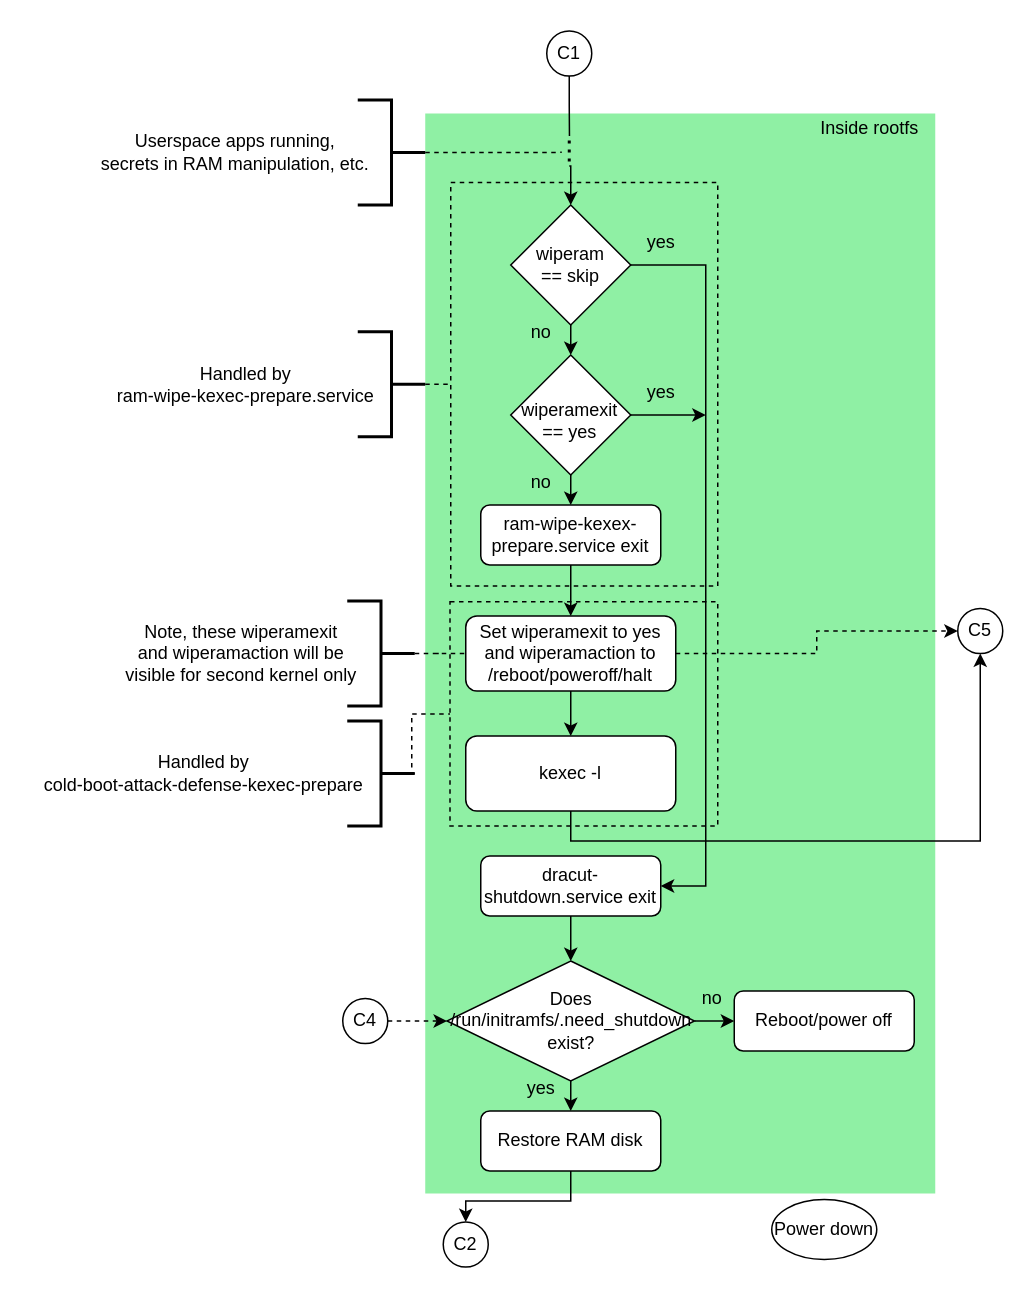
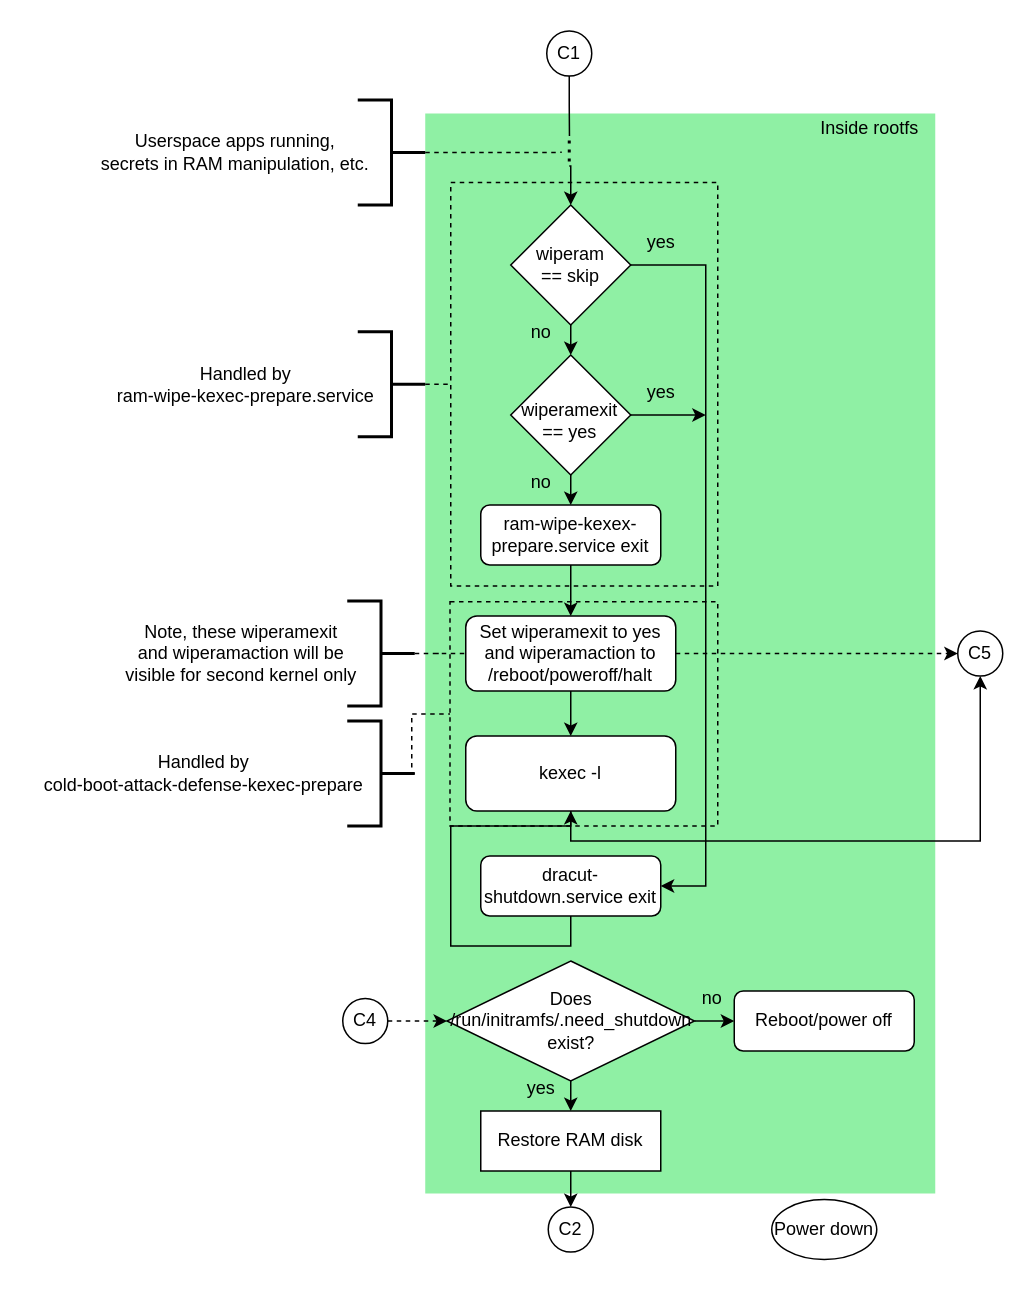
  <mxCell id="0" />
  <mxCell id="1" parent="0" />
  <mxCell id="2" value="" style="rounded=0;whiteSpace=wrap;html=1;strokeColor=none;fillColor=light-dark(#8ff0a4, #ededed);" vertex="1" parent="1"><mxGeometry x="283" y="75" width="340" height="720" as="geometry" /></mxCell>
  <mxCell id="3" value="" style="rounded=0;whiteSpace=wrap;html=1;fillColor=none;dashed=1;" vertex="1" parent="1"><mxGeometry x="299.5" y="400.5" width="178.5" height="149.5" as="geometry" /></mxCell>
  <mxCell id="4" style="edgeStyle=orthogonalEdgeStyle;rounded=0;orthogonalLoop=1;jettySize=auto;html=1;exitX=0.5;exitY=1;exitDx=0;exitDy=0;endArrow=none;startFill=0;" edge="1" parent="1" source="39"><mxGeometry relative="1" as="geometry"><mxPoint x="379.14" y="90" as="targetPoint" /><mxPoint x="379.14" y="60" as="sourcePoint" /></mxGeometry></mxCell>
  <mxCell id="5" style="edgeStyle=orthogonalEdgeStyle;rounded=0;orthogonalLoop=1;jettySize=auto;html=1;exitX=0.5;exitY=1;exitDx=0;exitDy=0;endArrow=none;startFill=0;dashed=1;dashPattern=1 2;strokeWidth=2;" edge="1" parent="1"><mxGeometry relative="1" as="geometry"><mxPoint x="379" y="109" as="targetPoint" /><mxPoint x="379" y="93" as="sourcePoint" /></mxGeometry></mxCell>
  <mxCell id="6" style="edgeStyle=orthogonalEdgeStyle;rounded=0;orthogonalLoop=1;jettySize=auto;html=1;exitX=0.5;exitY=1;exitDx=0;exitDy=0;endArrow=classic;startFill=0;endFill=1;entryX=0.5;entryY=0;entryDx=0;entryDy=0;" edge="1" parent="1" target="16"><mxGeometry relative="1" as="geometry"><mxPoint x="379" y="140" as="targetPoint" /><mxPoint x="379" y="110" as="sourcePoint" /></mxGeometry></mxCell>
  <mxCell id="7" style="edgeStyle=orthogonalEdgeStyle;rounded=0;orthogonalLoop=1;jettySize=auto;html=1;exitX=0;exitY=0.5;exitDx=0;exitDy=0;exitPerimeter=0;endArrow=none;startFill=0;dashed=1;" edge="1" parent="1" source="8"><mxGeometry relative="1" as="geometry"><mxPoint x="374" y="100.908" as="targetPoint" /></mxGeometry></mxCell>
  <mxCell id="8" value="" style="strokeWidth=2;html=1;shape=mxgraph.flowchart.annotation_2;align=left;labelPosition=right;pointerEvents=1;rotation=-180;" vertex="1" parent="1"><mxGeometry x="238" y="66" width="45" height="70" as="geometry" /></mxCell>
  <mxCell id="9" value="Userspace apps running,&lt;br&gt;secrets in RAM manipulation, etc." style="text;html=1;align=center;verticalAlign=middle;resizable=0;points=[];autosize=1;strokeColor=none;fillColor=default;" vertex="1" parent="1"><mxGeometry x="56" y="81" width="200" height="40" as="geometry" /></mxCell>
- <mxCell id="10" style="edgeStyle=orthogonalEdgeStyle;rounded=0;orthogonalLoop=1;jettySize=auto;html=1;exitX=0.5;exitY=1;exitDx=0;exitDy=0;entryX=0.5;entryY=0;entryDx=0;entryDy=0;" edge="1" parent="1" source="11" target="34"><mxGeometry relative="1" as="geometry"><mxPoint x="379" y="660" as="targetPoint" /></mxGeometry></mxCell>
+ <mxCell id="10" style="edgeStyle=orthogonalEdgeStyle;rounded=0;orthogonalLoop=1;jettySize=auto;html=1;exitX=0.5;exitY=1;exitDx=0;exitDy=0;" edge="1" parent="1" source="11" target="28"><mxGeometry relative="1" as="geometry"><mxPoint x="379" y="660" as="targetPoint" /></mxGeometry></mxCell>
  <mxCell id="11" value="dracut-shutdown.service exit" style="rounded=1;whiteSpace=wrap;html=1;fontSize=12;glass=0;strokeWidth=1;shadow=0;" vertex="1" parent="1"><mxGeometry x="320" y="570" width="120" height="40" as="geometry" /></mxCell>
  <mxCell id="12" style="edgeStyle=orthogonalEdgeStyle;rounded=0;orthogonalLoop=1;jettySize=auto;html=1;exitX=0.5;exitY=1;exitDx=0;exitDy=0;entryX=0.5;entryY=0;entryDx=0;entryDy=0;" edge="1" parent="1" source="13" target="26"><mxGeometry relative="1" as="geometry"><mxPoint x="380" y="396.57" as="targetPoint" /></mxGeometry></mxCell>
  <mxCell id="13" value="ram-wipe-kexex-prepare.service exit" style="rounded=1;whiteSpace=wrap;html=1;fontSize=12;glass=0;strokeWidth=1;shadow=0;" vertex="1" parent="1"><mxGeometry x="320" y="336" width="120" height="40" as="geometry" /></mxCell>
  <mxCell id="14" style="edgeStyle=orthogonalEdgeStyle;rounded=0;orthogonalLoop=1;jettySize=auto;html=1;exitX=0.5;exitY=1;exitDx=0;exitDy=0;entryX=0.5;entryY=0;entryDx=0;entryDy=0;" edge="1" parent="1" source="16" target="19"><mxGeometry relative="1" as="geometry" /></mxCell>
  <mxCell id="15" style="edgeStyle=orthogonalEdgeStyle;rounded=0;orthogonalLoop=1;jettySize=auto;html=1;exitX=1;exitY=0.5;exitDx=0;exitDy=0;entryX=1;entryY=0.5;entryDx=0;entryDy=0;" edge="1" parent="1" source="16" target="11"><mxGeometry relative="1" as="geometry"><mxPoint x="470" y="606" as="targetPoint" /><Array as="points"><mxPoint x="470" y="176" /><mxPoint x="470" y="590" /></Array></mxGeometry></mxCell>
  <mxCell id="16" value="&lt;div&gt;wiperam&lt;/div&gt;&lt;div&gt;== skip&lt;/div&gt;" style="rhombus;whiteSpace=wrap;html=1;" vertex="1" parent="1"><mxGeometry x="340" y="136" width="80" height="80" as="geometry" /></mxCell>
  <mxCell id="17" style="edgeStyle=orthogonalEdgeStyle;rounded=0;orthogonalLoop=1;jettySize=auto;html=1;exitX=0.5;exitY=1;exitDx=0;exitDy=0;entryX=0.5;entryY=0;entryDx=0;entryDy=0;" edge="1" parent="1" source="19" target="13"><mxGeometry relative="1" as="geometry" /></mxCell>
  <mxCell id="18" style="edgeStyle=orthogonalEdgeStyle;rounded=0;orthogonalLoop=1;jettySize=auto;html=1;exitX=1;exitY=0.5;exitDx=0;exitDy=0;" edge="1" parent="1" source="19"><mxGeometry relative="1" as="geometry"><mxPoint x="470" y="276" as="targetPoint" /></mxGeometry></mxCell>
  <mxCell id="19" value="" style="rhombus;whiteSpace=wrap;html=1;" vertex="1" parent="1"><mxGeometry x="340" y="236" width="80" height="80" as="geometry" /></mxCell>
  <mxCell id="20" value="&lt;div&gt;wiperamexit&lt;/div&gt;&lt;div&gt;== yes&lt;br&gt;&lt;/div&gt;" style="text;html=1;align=center;verticalAlign=middle;resizable=0;points=[];autosize=1;strokeColor=none;fillColor=none;" vertex="1" parent="1"><mxGeometry x="334" y="260" width="90" height="40" as="geometry" /></mxCell>
  <mxCell id="21" value="&lt;div&gt;no&lt;/div&gt;" style="text;html=1;align=center;verticalAlign=middle;resizable=0;points=[];autosize=1;strokeColor=none;fillColor=none;" vertex="1" parent="1"><mxGeometry x="340" y="206" width="40" height="30" as="geometry" /></mxCell>
  <mxCell id="22" value="&lt;div&gt;no&lt;/div&gt;" style="text;html=1;align=center;verticalAlign=middle;resizable=0;points=[];autosize=1;strokeColor=none;fillColor=none;" vertex="1" parent="1"><mxGeometry x="340" y="306" width="40" height="30" as="geometry" /></mxCell>
  <mxCell id="23" value="yes" style="text;html=1;align=center;verticalAlign=middle;resizable=0;points=[];autosize=1;strokeColor=none;fillColor=none;" vertex="1" parent="1"><mxGeometry x="420" y="146" width="40" height="30" as="geometry" /></mxCell>
  <mxCell id="24" value="yes" style="text;html=1;align=center;verticalAlign=middle;resizable=0;points=[];autosize=1;strokeColor=none;fillColor=none;" vertex="1" parent="1"><mxGeometry x="420" y="246" width="40" height="30" as="geometry" /></mxCell>
  <mxCell id="25" style="edgeStyle=orthogonalEdgeStyle;rounded=0;orthogonalLoop=1;jettySize=auto;html=1;exitX=0.5;exitY=1;exitDx=0;exitDy=0;entryX=0.5;entryY=0;entryDx=0;entryDy=0;" edge="1" parent="1" source="26" target="28"><mxGeometry relative="1" as="geometry" /></mxCell>
  <mxCell id="26" value="Set wiperamexit to yes and wiperamaction to /reboot/poweroff/halt" style="rounded=1;whiteSpace=wrap;html=1;fontSize=12;glass=0;strokeWidth=1;shadow=0;" vertex="1" parent="1"><mxGeometry x="310" y="410" width="140" height="50" as="geometry" /></mxCell>
  <mxCell id="27" style="edgeStyle=orthogonalEdgeStyle;rounded=0;orthogonalLoop=1;jettySize=auto;html=1;exitX=0.5;exitY=1;exitDx=0;exitDy=0;" edge="1" parent="1" source="28" target="53"><mxGeometry relative="1" as="geometry" /></mxCell>
  <mxCell id="28" value="kexec -l" style="rounded=1;whiteSpace=wrap;html=1;fontSize=12;glass=0;strokeWidth=1;shadow=0;" vertex="1" parent="1"><mxGeometry x="310" y="490" width="140" height="50" as="geometry" /></mxCell>
  <mxCell id="29" style="edgeStyle=orthogonalEdgeStyle;rounded=0;orthogonalLoop=1;jettySize=auto;html=1;exitX=0.5;exitY=1;exitDx=0;exitDy=0;entryX=0.5;entryY=0;entryDx=0;entryDy=0;" edge="1" parent="1" source="30" target="40"><mxGeometry relative="1" as="geometry" /></mxCell>
- <mxCell id="30" value="Restore RAM disk" style="rounded=1;whiteSpace=wrap;html=1;fontSize=12;glass=0;strokeWidth=1;shadow=0;" vertex="1" parent="1"><mxGeometry x="320" y="740" width="120" height="40" as="geometry" /></mxCell>
+ <mxCell id="30" value="Restore RAM disk" style="whiteSpace=wrap;html=1;fontSize=12;glass=0;strokeWidth=1;shadow=0;rounded=0;" vertex="1" parent="1"><mxGeometry x="320" y="740" width="120" height="40" as="geometry" /></mxCell>
  <mxCell id="31" value="Inside rootfs" style="text;html=1;align=center;verticalAlign=middle;resizable=0;points=[];autosize=1;strokeColor=none;fillColor=none;" vertex="1" parent="1"><mxGeometry x="534" y="70" width="90" height="30" as="geometry" /></mxCell>
  <mxCell id="32" style="edgeStyle=orthogonalEdgeStyle;rounded=0;orthogonalLoop=1;jettySize=auto;html=1;exitX=0.5;exitY=1;exitDx=0;exitDy=0;entryX=0.5;entryY=0;entryDx=0;entryDy=0;" edge="1" parent="1" source="34" target="30"><mxGeometry relative="1" as="geometry" /></mxCell>
  <mxCell id="33" style="edgeStyle=orthogonalEdgeStyle;rounded=0;orthogonalLoop=1;jettySize=auto;html=1;entryX=0;entryY=0.5;entryDx=0;entryDy=0;" edge="1" parent="1" source="34" target="38"><mxGeometry relative="1" as="geometry" /></mxCell>
  <mxCell id="34" value="Does /run/initramfs/.need_shutdown exist?" style="rhombus;whiteSpace=wrap;html=1;" vertex="1" parent="1"><mxGeometry x="297.5" y="640" width="165" height="80" as="geometry" /></mxCell>
  <mxCell id="35" value="no" style="text;html=1;align=center;verticalAlign=middle;resizable=0;points=[];autosize=1;strokeColor=none;fillColor=none;" vertex="1" parent="1"><mxGeometry x="454" y="650" width="40" height="30" as="geometry" /></mxCell>
  <mxCell id="36" value="yes" style="text;html=1;align=center;verticalAlign=middle;resizable=0;points=[];autosize=1;strokeColor=none;fillColor=none;" vertex="1" parent="1"><mxGeometry x="340" y="710" width="40" height="30" as="geometry" /></mxCell>
  <mxCell id="37" value="Power down" style="ellipse;whiteSpace=wrap;html=1;" vertex="1" parent="1"><mxGeometry x="514" y="799" width="70" height="40" as="geometry" /></mxCell>
  <mxCell id="38" value="Reboot/power off" style="rounded=1;whiteSpace=wrap;html=1;fontSize=12;glass=0;strokeWidth=1;shadow=0;" vertex="1" parent="1"><mxGeometry x="489" y="660" width="120" height="40" as="geometry" /></mxCell>
  <mxCell id="39" value="C1" style="ellipse;whiteSpace=wrap;html=1;aspect=fixed;" vertex="1" parent="1"><mxGeometry x="364" y="20" width="30" height="30" as="geometry" /></mxCell>
- <mxCell id="40" value="C2" style="ellipse;whiteSpace=wrap;html=1;aspect=fixed;" vertex="1" parent="1"><mxGeometry x="295" y="814" width="30" height="30" as="geometry" /></mxCell>
+ <mxCell id="40" value="C2" style="ellipse;whiteSpace=wrap;html=1;aspect=fixed;" vertex="1" parent="1"><mxGeometry x="365" y="804" width="30" height="30" as="geometry" /></mxCell>
  <mxCell id="41" value="" style="rounded=0;whiteSpace=wrap;html=1;fillColor=none;dashed=1;" vertex="1" parent="1"><mxGeometry x="300" y="121" width="178" height="269" as="geometry" /></mxCell>
  <mxCell id="42" style="edgeStyle=orthogonalEdgeStyle;rounded=0;orthogonalLoop=1;jettySize=auto;html=1;exitX=0;exitY=0.5;exitDx=0;exitDy=0;exitPerimeter=0;entryX=0;entryY=0.5;entryDx=0;entryDy=0;dashed=1;endArrow=none;startFill=0;" edge="1" parent="1" source="43" target="41"><mxGeometry relative="1" as="geometry" /></mxCell>
  <mxCell id="43" value="" style="strokeWidth=2;html=1;shape=mxgraph.flowchart.annotation_2;align=left;labelPosition=right;pointerEvents=1;rotation=-180;" vertex="1" parent="1"><mxGeometry x="238" y="220.5" width="45" height="70" as="geometry" /></mxCell>
  <mxCell id="44" value="Handled by&lt;br&gt;ram-wipe-kexec-prepare.service" style="text;html=1;align=center;verticalAlign=middle;resizable=0;points=[];autosize=1;strokeColor=none;fillColor=default;" vertex="1" parent="1"><mxGeometry x="68" y="235.5" width="190" height="40" as="geometry" /></mxCell>
  <mxCell id="45" style="edgeStyle=orthogonalEdgeStyle;rounded=0;orthogonalLoop=1;jettySize=auto;html=1;exitX=0;exitY=0.5;exitDx=0;exitDy=0;exitPerimeter=0;entryX=0;entryY=0.5;entryDx=0;entryDy=0;dashed=1;endArrow=none;startFill=0;" edge="1" parent="1" source="46" target="3"><mxGeometry relative="1" as="geometry"><Array as="points"><mxPoint x="274" y="475" /></Array></mxGeometry></mxCell>
  <mxCell id="46" value="" style="strokeWidth=2;html=1;shape=mxgraph.flowchart.annotation_2;align=left;labelPosition=right;pointerEvents=1;rotation=-180;" vertex="1" parent="1"><mxGeometry x="231" y="480" width="45" height="70" as="geometry" /></mxCell>
  <mxCell id="47" value="Handled by&lt;br&gt;cold-boot-attack-defense-kexec-prepare" style="text;html=1;align=center;verticalAlign=middle;resizable=0;points=[];autosize=1;strokeColor=none;fillColor=default;" vertex="1" parent="1"><mxGeometry x="20" y="495" width="230" height="40" as="geometry" /></mxCell>
  <mxCell id="48" style="edgeStyle=orthogonalEdgeStyle;rounded=0;orthogonalLoop=1;jettySize=auto;html=1;exitX=1;exitY=0.5;exitDx=0;exitDy=0;entryX=0;entryY=0.5;entryDx=0;entryDy=0;dashed=1;" edge="1" parent="1" source="49" target="34"><mxGeometry relative="1" as="geometry" /></mxCell>
  <mxCell id="49" value="C4" style="ellipse;whiteSpace=wrap;html=1;aspect=fixed;" vertex="1" parent="1"><mxGeometry x="228" y="665" width="30" height="30" as="geometry" /></mxCell>
  <mxCell id="50" style="edgeStyle=orthogonalEdgeStyle;rounded=0;orthogonalLoop=1;jettySize=auto;html=1;entryX=0;entryY=0.5;entryDx=0;entryDy=0;dashed=1;endArrow=none;startFill=0;" edge="1" parent="1" source="51" target="26"><mxGeometry relative="1" as="geometry" /></mxCell>
  <mxCell id="51" value="" style="strokeWidth=2;html=1;shape=mxgraph.flowchart.annotation_2;align=left;labelPosition=right;pointerEvents=1;rotation=-180;" vertex="1" parent="1"><mxGeometry x="231" y="400" width="45" height="70" as="geometry" /></mxCell>
  <mxCell id="52" value="&lt;div&gt;Note, these wiperamexit&lt;/div&gt;&lt;div&gt;and wiperamaction will be&lt;/div&gt;&lt;div&gt;visible for second kernel only&lt;br&gt;&lt;/div&gt;" style="text;html=1;align=center;verticalAlign=middle;resizable=0;points=[];autosize=1;strokeColor=none;fillColor=default;" vertex="1" parent="1"><mxGeometry x="70" y="405" width="180" height="60" as="geometry" /></mxCell>
- <mxCell id="53" value="C5" style="ellipse;whiteSpace=wrap;html=1;aspect=fixed;" vertex="1" parent="1"><mxGeometry x="638" y="405" width="30" height="30" as="geometry" /></mxCell>
+ <mxCell id="53" value="C5" style="ellipse;whiteSpace=wrap;html=1;aspect=fixed;" vertex="1" parent="1"><mxGeometry x="638" y="420" width="30" height="30" as="geometry" /></mxCell>
  <mxCell id="54" style="edgeStyle=orthogonalEdgeStyle;rounded=0;orthogonalLoop=1;jettySize=auto;html=1;exitX=1;exitY=0.5;exitDx=0;exitDy=0;entryX=0;entryY=0.5;entryDx=0;entryDy=0;dashed=1;" edge="1" parent="1" source="26" target="53"><mxGeometry relative="1" as="geometry" /></mxCell>
